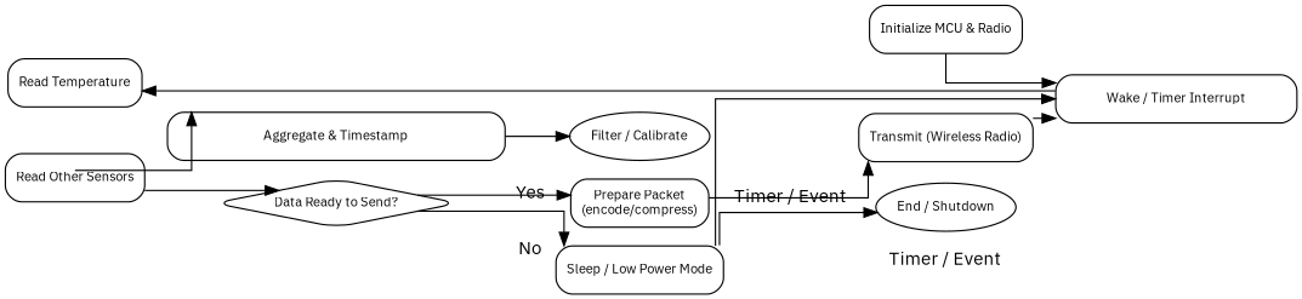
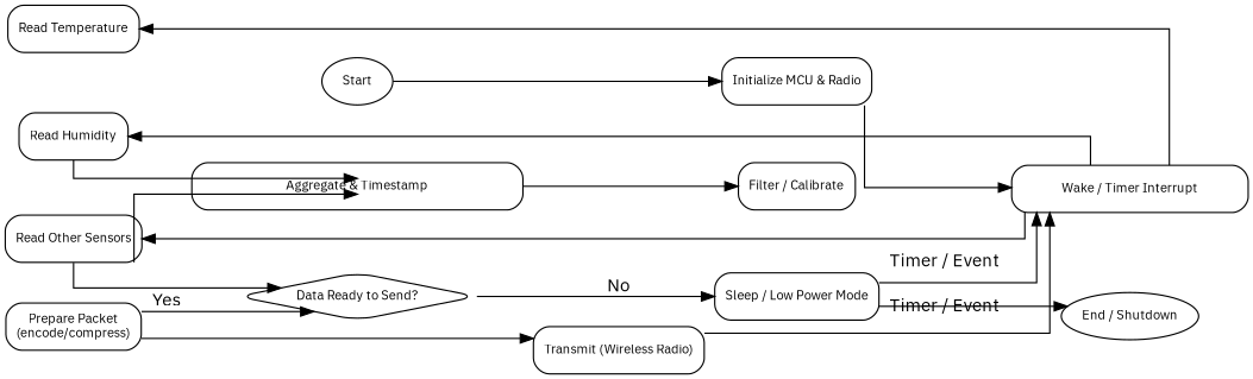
  digraph {
    fontname="IBM Plex Sans"
    nodesep=0.2
    rankdir=LR
    ranksep=0.1
    splines=ortho
    node [fontname="IBM Plex Sans" fontsize=10 shape=box style=rounded]
    edge [fontname="IBM Plex Sans"]
    n1 [label="Read Temperature"]
+   n2 [label="Read Humidity"]
    n3 [label="Read Other Sensors"]
    n4 [label="Aggregate & Timestamp" width=3.5]
    n5 [label="Data Ready to Send?" shape=diamond]
+   n6 [label=Start shape=ellipse]
    n7 [label="Initialize MCU & Radio"]
    n8 [label="Wake / Timer Interrupt" width=2.5]
-   n9 [label="Filter / Calibrate" shape=ellipse]
+   n9 [label="Filter / Calibrate"]
    n10 [label="Prepare Packet\n(encode/compress)"]
    n11 [label="Sleep / Low Power Mode"]
    n12 [label="Transmit (Wireless Radio)"]
    n13 [label="End / Shutdown" shape=ellipse]
    subgraph sub_1 {
      rank=same
      n1
+     n2
      n3
    }
+   n2 -> n4 [headport=n tailport=s]
    n3 -> n4 [headport=n tailport=s]
    n3 -> n5
    n4 -> n9
-   n5 -> n10 [label=Yes]
+   n10 -> n5 [label=Yes]
    n5 -> n11 [label=No]
+   n6 -> n7
    n7 -> n8
    n8 -> n1
+   n8 -> n2
+   n8 -> n3
    n10 -> n12
    n11 -> n8 [label="Timer / Event"]
    n11 -> n13 [label="Timer / Event"]
    n12 -> n8
  }
